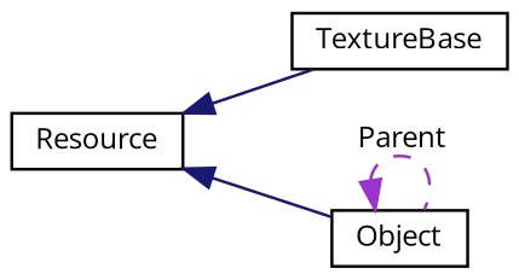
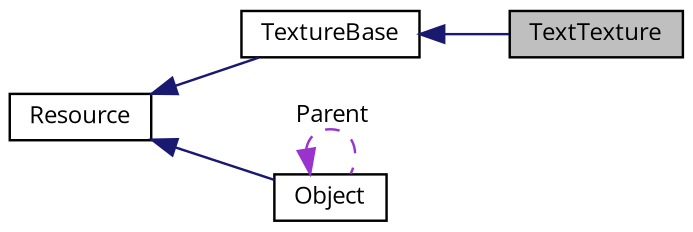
  digraph {
    fontname="Open Sans"
    rankdir=LR
    node [color=black fillcolor=white fontname="Open Sans" fontsize=10 shape=record style=filled]
    edge [color=midnightblue dir=back fontname="Open Sans" fontsize=10 labelfontname=Helvetica labelfontsize=10 style=solid]
+   n1 [fillcolor=grey75 fontcolor=black height=0.2 label=TextTexture width=0.4]
    n2 [height=0.2 label=TextureBase width=0.4]
    n3 [height=0.2 label=Resource width=0.4]
    n4 [height=0.2 label=Object width=0.4]
+   n2 -> n1
    n3 -> n2
    n3 -> n4
    n4 -> n4 [color=darkorchid3 label=" Parent" style=dashed]
  }
